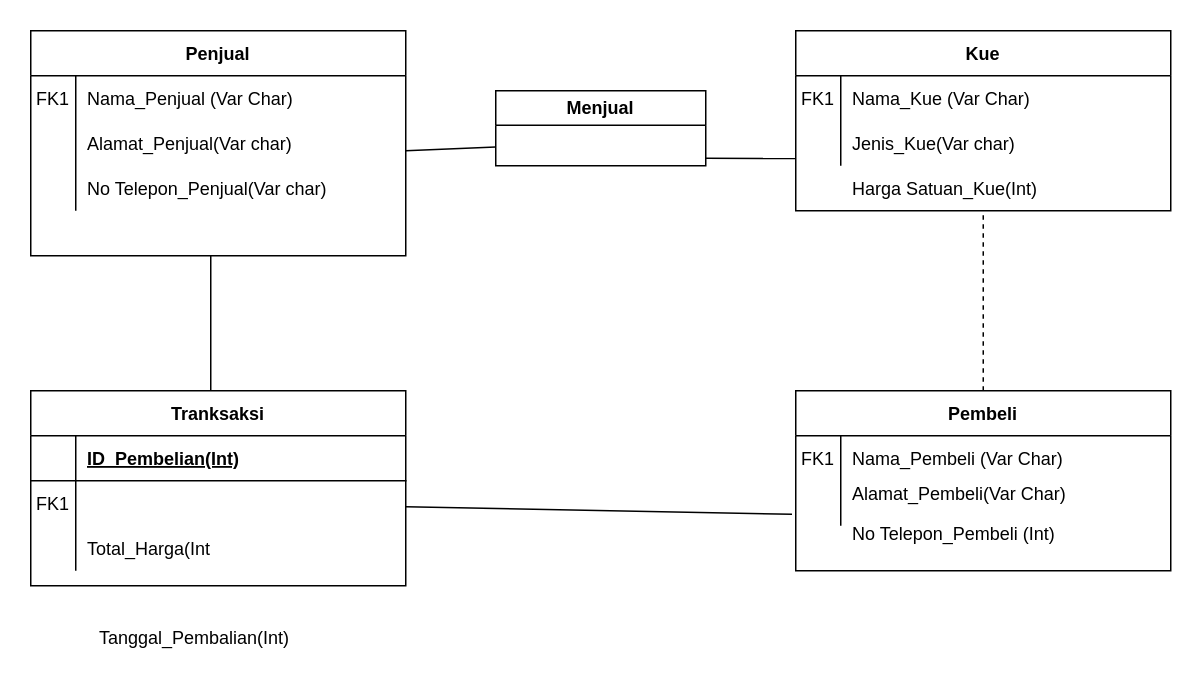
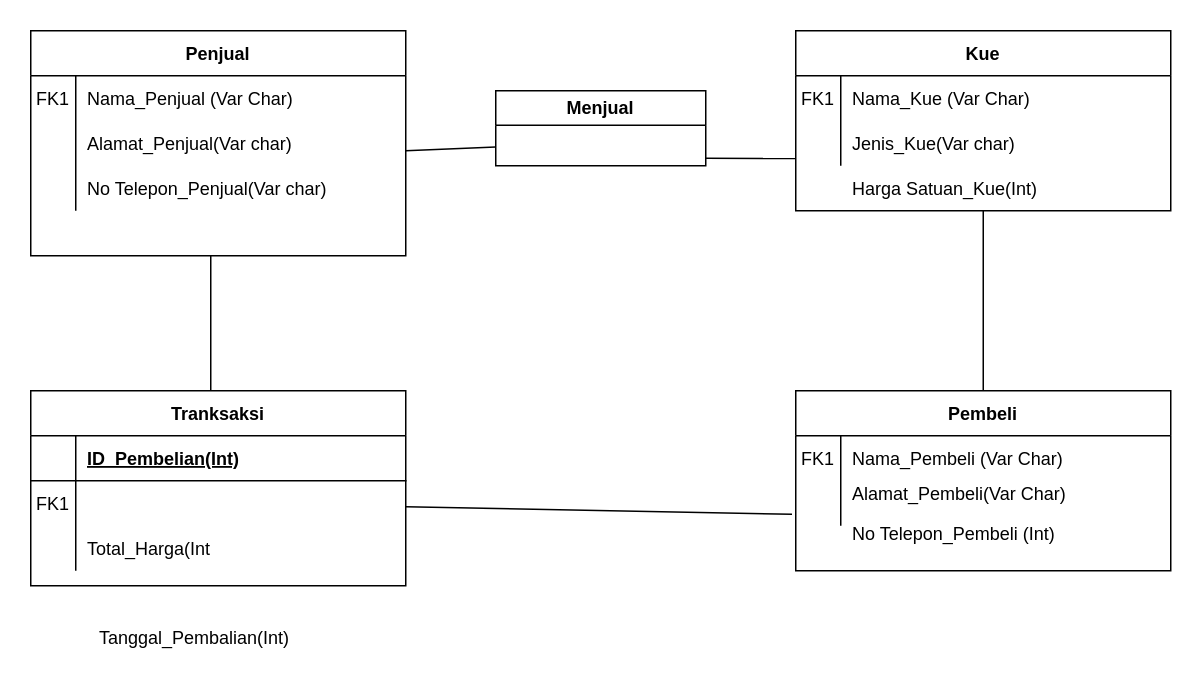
  <mxCell id="0" />
  <mxCell id="1" parent="0" />
  <mxCell id="2" value="Pembeli" style="shape=table;startSize=30;container=1;collapsible=1;childLayout=tableLayout;fixedRows=1;rowLines=0;fontStyle=1;align=center;resizeLast=1;" parent="1" vertex="1"><mxGeometry x="530" y="260" width="250" height="120" as="geometry" /></mxCell>
  <mxCell id="3" value="" style="shape=partialRectangle;collapsible=0;dropTarget=0;pointerEvents=0;fillColor=none;points=[[0,0.5],[1,0.5]];portConstraint=eastwest;top=0;left=0;right=0;bottom=0;" parent="2" vertex="1"><mxGeometry y="30" width="250" height="30" as="geometry" /></mxCell>
  <mxCell id="4" value="FK1" style="shape=partialRectangle;overflow=hidden;connectable=0;fillColor=none;top=0;left=0;bottom=0;right=0;" parent="3" vertex="1"><mxGeometry width="30" height="30" as="geometry"><mxRectangle width="30" height="30" as="alternateBounds" /></mxGeometry></mxCell>
  <mxCell id="5" value="Nama_Pembeli (Var Char)" style="shape=partialRectangle;overflow=hidden;connectable=0;fillColor=none;top=0;left=0;bottom=0;right=0;align=left;spacingLeft=6;" parent="3" vertex="1"><mxGeometry x="30" width="220" height="30" as="geometry"><mxRectangle width="220" height="30" as="alternateBounds" /></mxGeometry></mxCell>
  <mxCell id="6" value="" style="shape=partialRectangle;collapsible=0;dropTarget=0;pointerEvents=0;fillColor=none;points=[[0,0.5],[1,0.5]];portConstraint=eastwest;top=0;left=0;right=0;bottom=0;" parent="2" vertex="1"><mxGeometry y="60" width="250" height="30" as="geometry" /></mxCell>
  <mxCell id="7" value="" style="shape=partialRectangle;overflow=hidden;connectable=0;fillColor=none;top=0;left=0;bottom=0;right=0;" parent="6" vertex="1"><mxGeometry width="30" height="30" as="geometry"><mxRectangle width="30" height="30" as="alternateBounds" /></mxGeometry></mxCell>
  <mxCell id="8" value="Alamat_Pembeli(Var Char)&#10;" style="shape=partialRectangle;overflow=hidden;connectable=0;fillColor=none;top=0;left=0;bottom=0;right=0;align=left;spacingLeft=6;" parent="6" vertex="1"><mxGeometry x="30" width="220" height="30" as="geometry"><mxRectangle width="220" height="30" as="alternateBounds" /></mxGeometry></mxCell>
  <mxCell id="9" value="No Telepon_Pembeli (Int)" style="shape=partialRectangle;overflow=hidden;connectable=0;fillColor=none;top=0;left=0;bottom=0;right=0;align=left;spacingLeft=6;" vertex="1" parent="1"><mxGeometry x="560" y="340" width="220" height="30" as="geometry"><mxRectangle width="220" height="30" as="alternateBounds" /></mxGeometry></mxCell>
  <mxCell id="10" value="Harga Satuan_Kue(Int)" style="shape=partialRectangle;overflow=hidden;connectable=0;fillColor=none;top=0;left=0;bottom=0;right=0;align=left;spacingLeft=6;" vertex="1" parent="1"><mxGeometry x="560" y="110" width="220" height="30" as="geometry"><mxRectangle width="220" height="30" as="alternateBounds" /></mxGeometry></mxCell>
  <mxCell id="11" value="Kue" style="shape=table;startSize=30;container=1;collapsible=1;childLayout=tableLayout;fixedRows=1;rowLines=0;fontStyle=1;align=center;resizeLast=1;" vertex="1" parent="1"><mxGeometry x="530" y="20" width="250" height="120" as="geometry" /></mxCell>
  <mxCell id="12" value="" style="shape=partialRectangle;collapsible=0;dropTarget=0;pointerEvents=0;fillColor=none;points=[[0,0.5],[1,0.5]];portConstraint=eastwest;top=0;left=0;right=0;bottom=0;" vertex="1" parent="11"><mxGeometry y="30" width="250" height="30" as="geometry" /></mxCell>
  <mxCell id="13" value="FK1" style="shape=partialRectangle;overflow=hidden;connectable=0;fillColor=none;top=0;left=0;bottom=0;right=0;" vertex="1" parent="12"><mxGeometry width="30" height="30" as="geometry"><mxRectangle width="30" height="30" as="alternateBounds" /></mxGeometry></mxCell>
  <mxCell id="14" value="Nama_Kue (Var Char)" style="shape=partialRectangle;overflow=hidden;connectable=0;fillColor=none;top=0;left=0;bottom=0;right=0;align=left;spacingLeft=6;" vertex="1" parent="12"><mxGeometry x="30" width="220" height="30" as="geometry"><mxRectangle width="220" height="30" as="alternateBounds" /></mxGeometry></mxCell>
  <mxCell id="15" value="" style="shape=partialRectangle;collapsible=0;dropTarget=0;pointerEvents=0;fillColor=none;points=[[0,0.5],[1,0.5]];portConstraint=eastwest;top=0;left=0;right=0;bottom=0;" vertex="1" parent="11"><mxGeometry y="60" width="250" height="30" as="geometry" /></mxCell>
  <mxCell id="16" value="" style="shape=partialRectangle;overflow=hidden;connectable=0;fillColor=none;top=0;left=0;bottom=0;right=0;" vertex="1" parent="15"><mxGeometry width="30" height="30" as="geometry"><mxRectangle width="30" height="30" as="alternateBounds" /></mxGeometry></mxCell>
  <mxCell id="17" value="Jenis_Kue(Var char)" style="shape=partialRectangle;overflow=hidden;connectable=0;fillColor=none;top=0;left=0;bottom=0;right=0;align=left;spacingLeft=6;" vertex="1" parent="15"><mxGeometry x="30" width="220" height="30" as="geometry"><mxRectangle width="220" height="30" as="alternateBounds" /></mxGeometry></mxCell>
  <mxCell id="18" value="Tranksaksi" style="shape=table;startSize=30;container=1;collapsible=1;childLayout=tableLayout;fixedRows=1;rowLines=0;fontStyle=1;align=center;resizeLast=1;" vertex="1" parent="1"><mxGeometry x="20" y="260" width="250" height="130" as="geometry" /></mxCell>
  <mxCell id="19" value="" style="shape=partialRectangle;collapsible=0;dropTarget=0;pointerEvents=0;fillColor=none;points=[[0,0.5],[1,0.5]];portConstraint=eastwest;top=0;left=0;right=0;bottom=1;" vertex="1" parent="18"><mxGeometry y="30" width="250" height="30" as="geometry" /></mxCell>
  <mxCell id="20" value="ID_Pembelian(Int)" style="shape=partialRectangle;overflow=hidden;connectable=0;fillColor=none;top=0;left=0;bottom=0;right=0;align=left;spacingLeft=6;fontStyle=5;" vertex="1" parent="19"><mxGeometry x="30" width="220" height="30" as="geometry"><mxRectangle width="220" height="30" as="alternateBounds" /></mxGeometry></mxCell>
  <mxCell id="21" value="" style="shape=partialRectangle;collapsible=0;dropTarget=0;pointerEvents=0;fillColor=none;points=[[0,0.5],[1,0.5]];portConstraint=eastwest;top=0;left=0;right=0;bottom=0;" vertex="1" parent="18"><mxGeometry y="60" width="250" height="30" as="geometry" /></mxCell>
  <mxCell id="22" value="FK1" style="shape=partialRectangle;overflow=hidden;connectable=0;fillColor=none;top=0;left=0;bottom=0;right=0;" vertex="1" parent="21"><mxGeometry width="30" height="30" as="geometry"><mxRectangle width="30" height="30" as="alternateBounds" /></mxGeometry></mxCell>
  <mxCell id="23" value="" style="shape=partialRectangle;overflow=hidden;connectable=0;fillColor=none;top=0;left=0;bottom=0;right=0;align=left;spacingLeft=6;" vertex="1" parent="21"><mxGeometry x="30" width="220" height="30" as="geometry"><mxRectangle width="220" height="30" as="alternateBounds" /></mxGeometry></mxCell>
  <mxCell id="24" value="" style="shape=partialRectangle;collapsible=0;dropTarget=0;pointerEvents=0;fillColor=none;points=[[0,0.5],[1,0.5]];portConstraint=eastwest;top=0;left=0;right=0;bottom=0;" vertex="1" parent="18"><mxGeometry y="90" width="250" height="30" as="geometry" /></mxCell>
  <mxCell id="25" value="" style="shape=partialRectangle;overflow=hidden;connectable=0;fillColor=none;top=0;left=0;bottom=0;right=0;" vertex="1" parent="24"><mxGeometry width="30" height="30" as="geometry"><mxRectangle width="30" height="30" as="alternateBounds" /></mxGeometry></mxCell>
  <mxCell id="26" value="Total_Harga(Int" style="shape=partialRectangle;overflow=hidden;connectable=0;fillColor=none;top=0;left=0;bottom=0;right=0;align=left;spacingLeft=6;" vertex="1" parent="24"><mxGeometry x="30" width="220" height="30" as="geometry"><mxRectangle width="220" height="30" as="alternateBounds" /></mxGeometry></mxCell>
  <mxCell id="27" value="Tanggal_Pembalian(Int)" style="text;strokeColor=none;fillColor=none;align=left;verticalAlign=middle;spacingLeft=4;spacingRight=4;overflow=hidden;points=[[0,0.5],[1,0.5]];portConstraint=eastwest;rotatable=0;whiteSpace=wrap;html=1;" vertex="1" parent="1"><mxGeometry x="60" y="410" width="140" height="30" as="geometry" /></mxCell>
  <mxCell id="28" value="Penjual" style="shape=table;startSize=30;container=1;collapsible=1;childLayout=tableLayout;fixedRows=1;rowLines=0;fontStyle=1;align=center;resizeLast=1;" vertex="1" parent="1"><mxGeometry x="20" y="20" width="250" height="150" as="geometry" /></mxCell>
  <mxCell id="29" value="" style="shape=partialRectangle;collapsible=0;dropTarget=0;pointerEvents=0;fillColor=none;points=[[0,0.5],[1,0.5]];portConstraint=eastwest;top=0;left=0;right=0;bottom=0;" vertex="1" parent="28"><mxGeometry y="30" width="250" height="30" as="geometry" /></mxCell>
  <mxCell id="30" value="FK1" style="shape=partialRectangle;overflow=hidden;connectable=0;fillColor=none;top=0;left=0;bottom=0;right=0;" vertex="1" parent="29"><mxGeometry width="30" height="30" as="geometry"><mxRectangle width="30" height="30" as="alternateBounds" /></mxGeometry></mxCell>
  <mxCell id="31" value="Nama_Penjual (Var Char)" style="shape=partialRectangle;overflow=hidden;connectable=0;fillColor=none;top=0;left=0;bottom=0;right=0;align=left;spacingLeft=6;" vertex="1" parent="29"><mxGeometry x="30" width="220" height="30" as="geometry"><mxRectangle width="220" height="30" as="alternateBounds" /></mxGeometry></mxCell>
  <mxCell id="32" value="" style="shape=partialRectangle;collapsible=0;dropTarget=0;pointerEvents=0;fillColor=none;points=[[0,0.5],[1,0.5]];portConstraint=eastwest;top=0;left=0;right=0;bottom=0;" vertex="1" parent="28"><mxGeometry y="60" width="250" height="30" as="geometry" /></mxCell>
  <mxCell id="33" value="" style="shape=partialRectangle;overflow=hidden;connectable=0;fillColor=none;top=0;left=0;bottom=0;right=0;" vertex="1" parent="32"><mxGeometry width="30" height="30" as="geometry"><mxRectangle width="30" height="30" as="alternateBounds" /></mxGeometry></mxCell>
  <mxCell id="34" value="Alamat_Penjual(Var char)" style="shape=partialRectangle;overflow=hidden;connectable=0;fillColor=none;top=0;left=0;bottom=0;right=0;align=left;spacingLeft=6;" vertex="1" parent="32"><mxGeometry x="30" width="220" height="30" as="geometry"><mxRectangle width="220" height="30" as="alternateBounds" /></mxGeometry></mxCell>
  <mxCell id="35" value="" style="shape=partialRectangle;collapsible=0;dropTarget=0;pointerEvents=0;fillColor=none;points=[[0,0.5],[1,0.5]];portConstraint=eastwest;top=0;left=0;right=0;bottom=0;" vertex="1" parent="28"><mxGeometry y="90" width="250" height="30" as="geometry" /></mxCell>
  <mxCell id="36" value="" style="shape=partialRectangle;overflow=hidden;connectable=0;fillColor=none;top=0;left=0;bottom=0;right=0;" vertex="1" parent="35"><mxGeometry width="30" height="30" as="geometry"><mxRectangle width="30" height="30" as="alternateBounds" /></mxGeometry></mxCell>
  <mxCell id="37" value="No Telepon_Penjual(Var char)" style="shape=partialRectangle;overflow=hidden;connectable=0;fillColor=none;top=0;left=0;bottom=0;right=0;align=left;spacingLeft=6;" vertex="1" parent="35"><mxGeometry x="30" width="220" height="30" as="geometry"><mxRectangle width="220" height="30" as="alternateBounds" /></mxGeometry></mxCell>
  <mxCell id="38" value="Menjual" style="swimlane;whiteSpace=wrap;html=1;" vertex="1" parent="1"><mxGeometry x="330" y="60" width="140" height="50" as="geometry" /></mxCell>
- <mxCell id="39" value="" style="endArrow=none;html=1;rounded=0;entryX=0.5;entryY=1;entryDx=0;entryDy=0;exitX=0.5;exitY=0;exitDx=0;exitDy=0;dashed=1;" edge="1" parent="1" source="2" target="11"><mxGeometry width="50" height="50" relative="1" as="geometry"><mxPoint x="390" y="270" as="sourcePoint" /><mxPoint x="440" y="220" as="targetPoint" /></mxGeometry></mxCell>
+ <mxCell id="39" value="" style="endArrow=none;html=1;rounded=0;entryX=0.5;entryY=1;entryDx=0;entryDy=0;exitX=0.5;exitY=0;exitDx=0;exitDy=0;" edge="1" parent="1" source="2" target="11"><mxGeometry width="50" height="50" relative="1" as="geometry"><mxPoint x="390" y="270" as="sourcePoint" /><mxPoint x="440" y="220" as="targetPoint" /></mxGeometry></mxCell>
  <mxCell id="40" value="" style="endArrow=none;html=1;rounded=0;entryX=-0.01;entryY=0.744;entryDx=0;entryDy=0;entryPerimeter=0;" edge="1" parent="1" source="21" target="6"><mxGeometry width="50" height="50" relative="1" as="geometry"><mxPoint x="375" y="340" as="sourcePoint" /><mxPoint x="425" y="290" as="targetPoint" /></mxGeometry></mxCell>
  <mxCell id="41" value="" style="endArrow=none;html=1;rounded=0;exitX=0.5;exitY=0;exitDx=0;exitDy=0;" edge="1" parent="1"><mxGeometry width="50" height="50" relative="1" as="geometry"><mxPoint x="140" y="260" as="sourcePoint" /><mxPoint x="140" y="170" as="targetPoint" /></mxGeometry></mxCell>
  <mxCell id="42" value="" style="endArrow=none;html=1;rounded=0;entryX=0;entryY=0.75;entryDx=0;entryDy=0;" edge="1" parent="1" target="38"><mxGeometry width="50" height="50" relative="1" as="geometry"><mxPoint x="270" y="100" as="sourcePoint" /><mxPoint x="320" y="50" as="targetPoint" /></mxGeometry></mxCell>
  <mxCell id="43" value="" style="endArrow=none;html=1;rounded=0;entryX=-0.002;entryY=0.84;entryDx=0;entryDy=0;entryPerimeter=0;" edge="1" parent="1" target="15"><mxGeometry width="50" height="50" relative="1" as="geometry"><mxPoint x="470" y="105" as="sourcePoint" /><mxPoint x="520" y="55" as="targetPoint" /></mxGeometry></mxCell>
